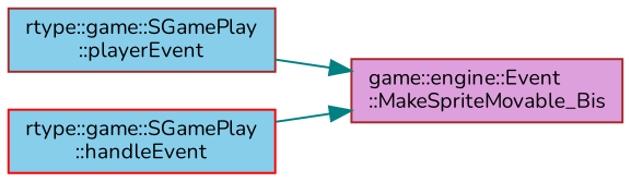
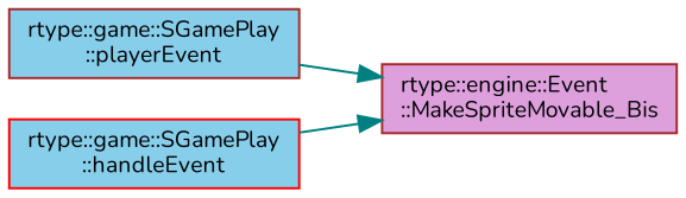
  digraph {
    fontname=Nunito
    rankdir=RL
    node [color=brown fillcolor=skyblue fontname=Nunito fontsize=10 shape=box style=filled]
    edge [color=teal dir=back fontname=Nunito fontsize=10 labelfontname=Helvetica labelfontsize=10 style=solid]
-   n1 [fillcolor=plum fontcolor=black height=0.2 label="game::engine::Event\l::MakeSpriteMovable_Bis" width=0.4]
+   n1 [fillcolor=plum fontcolor=black height=0.2 label="rtype::engine::Event\l::MakeSpriteMovable_Bis" width=0.4]
    n2 [height=0.2 label="rtype::game::SGamePlay\l::playerEvent" width=0.4]
    n3 [color=red height=0.2 label="rtype::game::SGamePlay\l::handleEvent" width=0.4]
    n1 -> n2
    n1 -> n3
  }
